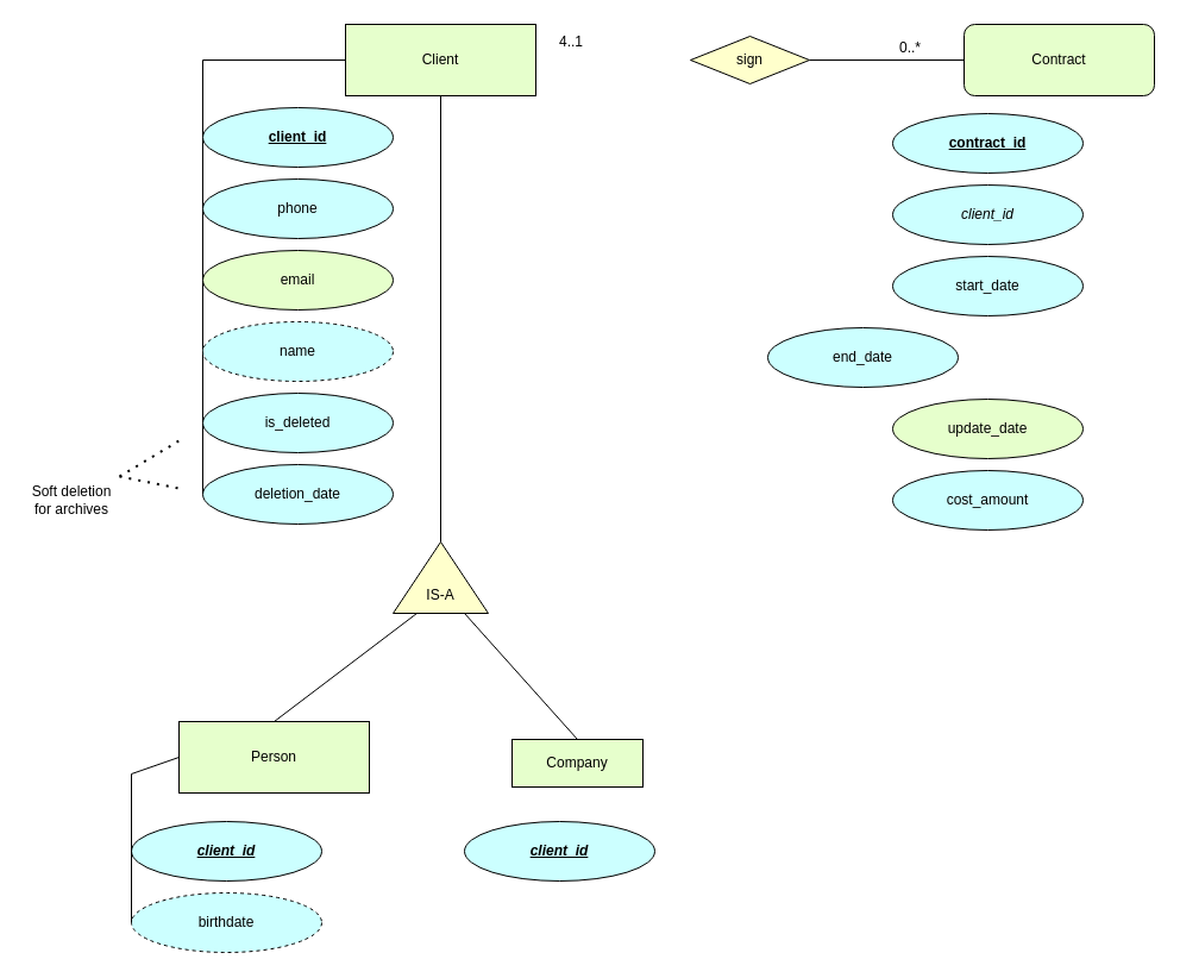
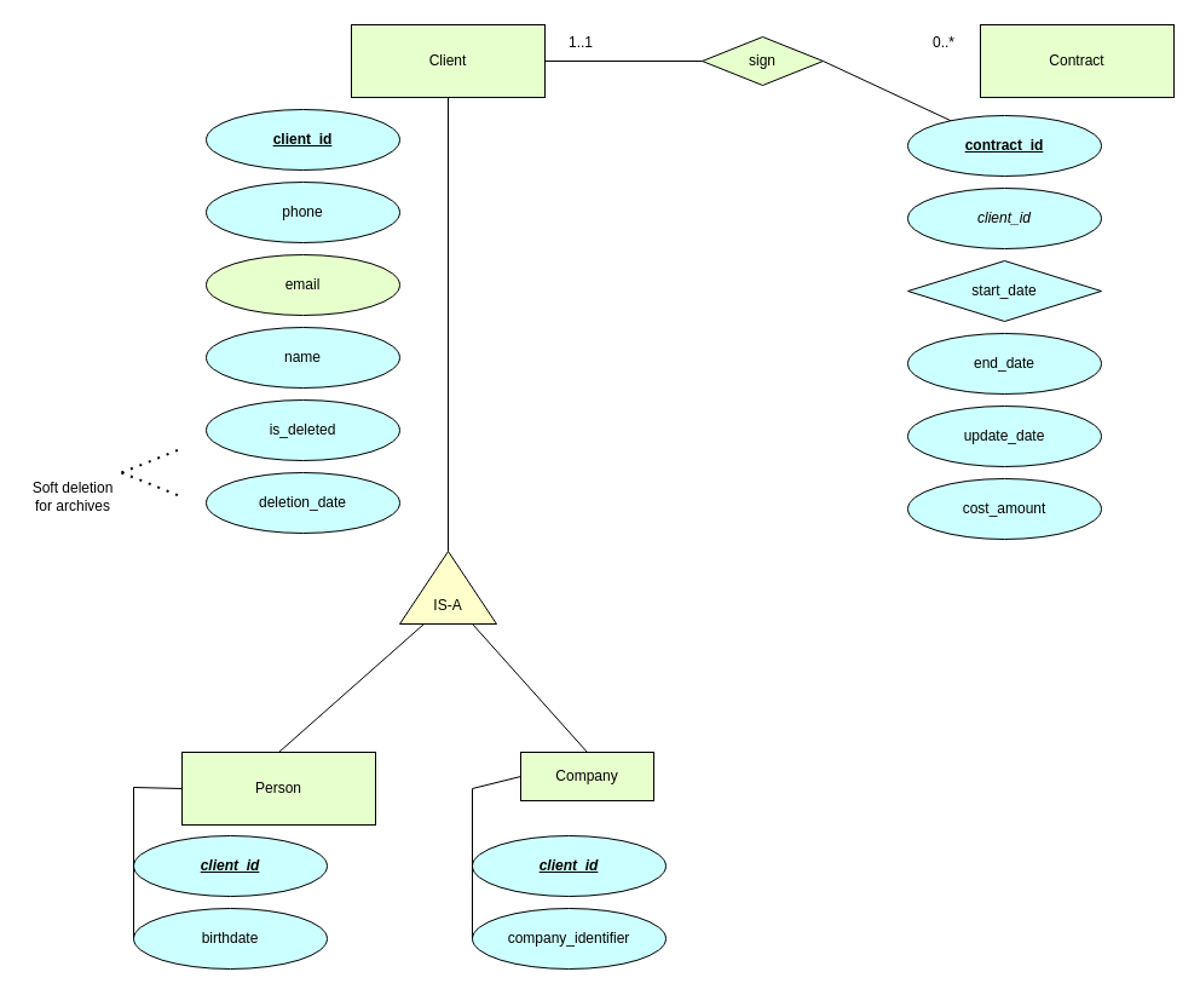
  <mxCell id="0" />
  <mxCell id="1" parent="0" />
- <mxCell id="2" value="" style="endArrow=none;html=1;rounded=0;entryX=0;entryY=0.5;entryDx=0;entryDy=0;exitX=0;exitY=0.5;exitDx=0;exitDy=0;" edge="1" parent="1" source="34" target="3"><mxGeometry width="50" height="50" relative="1" as="geometry"><mxPoint x="530" y="380" as="sourcePoint" /><mxPoint x="580" y="330" as="targetPoint" /><Array as="points"><mxPoint x="170" y="50" /></Array></mxGeometry></mxCell>
  <mxCell id="3" value="Client" style="rounded=0;whiteSpace=wrap;html=1;fillColor=#E6FFCC;" vertex="1" parent="1"><mxGeometry x="290" y="20" width="160" height="60" as="geometry" /></mxCell>
- <mxCell id="4" value="Contract" style="whiteSpace=wrap;html=1;fillColor=#E6FFCC;rounded=1;" vertex="1" parent="1"><mxGeometry x="810" y="20" width="160" height="60" as="geometry" /></mxCell>
+ <mxCell id="4" value="Contract" style="rounded=0;whiteSpace=wrap;html=1;fillColor=#E6FFCC;" vertex="1" parent="1"><mxGeometry x="810" y="20" width="160" height="60" as="geometry" /></mxCell>
  <mxCell id="5" value="phone" style="ellipse;whiteSpace=wrap;html=1;shadow=0;fillColor=#CCFFFF;" vertex="1" parent="1"><mxGeometry x="170" y="150" width="160" height="50" as="geometry" /></mxCell>
  <mxCell id="6" value="email" style="ellipse;whiteSpace=wrap;html=1;shadow=0;fillColor=#e6ffcc;" vertex="1" parent="1"><mxGeometry x="170" y="210" width="160" height="50" as="geometry" /></mxCell>
- <mxCell id="7" value="name" style="ellipse;whiteSpace=wrap;html=1;shadow=0;fillColor=#CCFFFF;dashed=1;" vertex="1" parent="1"><mxGeometry x="170" y="270" width="160" height="50" as="geometry" /></mxCell>
- <mxCell id="8" value="start_date" style="ellipse;whiteSpace=wrap;html=1;shadow=0;fillColor=#CCFFFF;" vertex="1" parent="1"><mxGeometry x="750" y="215" width="160" height="50" as="geometry" /></mxCell>
- <mxCell id="9" value="end_date" style="ellipse;whiteSpace=wrap;html=1;shadow=0;fillColor=#CCFFFF;" vertex="1" parent="1"><mxGeometry x="645" y="275" width="160" height="50" as="geometry" /></mxCell>
+ <mxCell id="7" value="name" style="ellipse;whiteSpace=wrap;html=1;shadow=0;fillColor=#CCFFFF;" vertex="1" parent="1"><mxGeometry x="170" y="270" width="160" height="50" as="geometry" /></mxCell>
+ <mxCell id="8" value="start_date" style="rhombus;whiteSpace=wrap;html=1;shadow=0;fillColor=#CCFFFF;" vertex="1" parent="1"><mxGeometry x="750" y="215" width="160" height="50" as="geometry" /></mxCell>
+ <mxCell id="9" value="end_date" style="ellipse;whiteSpace=wrap;html=1;shadow=0;fillColor=#CCFFFF;" vertex="1" parent="1"><mxGeometry x="750" y="275" width="160" height="50" as="geometry" /></mxCell>
  <mxCell id="10" value="cost_amount" style="ellipse;whiteSpace=wrap;html=1;shadow=0;fillColor=#CCFFFF;" vertex="1" parent="1"><mxGeometry x="750" y="395" width="160" height="50" as="geometry" /></mxCell>
- <mxCell id="11" value="update_date" style="ellipse;whiteSpace=wrap;html=1;shadow=0;fillColor=#e6ffcc;" vertex="1" parent="1"><mxGeometry x="750" y="335" width="160" height="50" as="geometry" /></mxCell>
- <mxCell id="12" value="Person" style="rounded=0;whiteSpace=wrap;html=1;fillColor=#E6FFCC;" vertex="1" parent="1"><mxGeometry x="150" y="606" width="160" height="60" as="geometry" /></mxCell>
+ <mxCell id="11" value="update_date" style="ellipse;whiteSpace=wrap;html=1;shadow=0;fillColor=#CCFFFF;" vertex="1" parent="1"><mxGeometry x="750" y="335" width="160" height="50" as="geometry" /></mxCell>
+ <mxCell id="12" value="Person" style="rounded=0;whiteSpace=wrap;html=1;fillColor=#E6FFCC;" vertex="1" parent="1"><mxGeometry x="150" y="621" width="160" height="60" as="geometry" /></mxCell>
  <mxCell id="13" value="Company" style="rounded=0;whiteSpace=wrap;html=1;fillColor=#E6FFCC;" vertex="1" parent="1"><mxGeometry x="430" y="621" width="110" height="40" as="geometry" /></mxCell>
- <mxCell id="14" value="birthdate" style="ellipse;whiteSpace=wrap;html=1;shadow=0;fillColor=#CCFFFF;dashed=1;" vertex="1" parent="1"><mxGeometry x="110" y="750" width="160" height="50" as="geometry" /></mxCell>
+ <mxCell id="14" value="birthdate" style="ellipse;whiteSpace=wrap;html=1;shadow=0;fillColor=#CCFFFF;" vertex="1" parent="1"><mxGeometry x="110" y="750" width="160" height="50" as="geometry" /></mxCell>
+ <mxCell id="15" value="company_identifier" style="ellipse;whiteSpace=wrap;html=1;fontStyle=0;shadow=0;fillColor=#CCFFFF;" vertex="1" parent="1"><mxGeometry x="390" y="750" width="160" height="50" as="geometry" /></mxCell>
  <mxCell id="16" value="" style="triangle;whiteSpace=wrap;html=1;rotation=-90;fillColor=#FFFFCC;" vertex="1" parent="1"><mxGeometry x="340" y="445" width="60" height="80" as="geometry" /></mxCell>
  <mxCell id="17" value="IS-A" style="text;html=1;whiteSpace=wrap;strokeColor=none;fillColor=none;align=center;verticalAlign=middle;rounded=0;" vertex="1" parent="1"><mxGeometry x="340" y="485" width="60" height="30" as="geometry" /></mxCell>
  <mxCell id="18" value="" style="endArrow=none;html=1;rounded=0;entryX=0.5;entryY=1;entryDx=0;entryDy=0;exitX=1;exitY=0.5;exitDx=0;exitDy=0;" edge="1" parent="1" source="16" target="3"><mxGeometry width="50" height="50" relative="1" as="geometry"><mxPoint x="730" y="450" as="sourcePoint" /><mxPoint x="780" y="400" as="targetPoint" /></mxGeometry></mxCell>
  <mxCell id="19" value="" style="endArrow=none;html=1;rounded=0;exitX=0.5;exitY=0;exitDx=0;exitDy=0;entryX=0;entryY=0.75;entryDx=0;entryDy=0;" edge="1" parent="1" source="13" target="16"><mxGeometry width="50" height="50" relative="1" as="geometry"><mxPoint x="730" y="565" as="sourcePoint" /><mxPoint x="430" y="515" as="targetPoint" /></mxGeometry></mxCell>
  <mxCell id="20" value="" style="endArrow=none;html=1;rounded=0;entryX=0;entryY=0.25;entryDx=0;entryDy=0;exitX=0.5;exitY=0;exitDx=0;exitDy=0;" edge="1" parent="1" source="12" target="16"><mxGeometry width="50" height="50" relative="1" as="geometry"><mxPoint x="420" y="635" as="sourcePoint" /><mxPoint x="360" y="555" as="targetPoint" /></mxGeometry></mxCell>
- <mxCell id="21" value="sign" style="rhombus;whiteSpace=wrap;html=1;fillColor=#FFFFCC;" vertex="1" parent="1"><mxGeometry x="580" y="30" width="100" height="40" as="geometry" /></mxCell>
- <mxCell id="23" value="" style="endArrow=none;html=1;rounded=0;entryX=0;entryY=0.5;entryDx=0;entryDy=0;exitX=1;exitY=0.5;exitDx=0;exitDy=0;" edge="1" parent="1" source="21" target="4"><mxGeometry width="50" height="50" relative="1" as="geometry"><mxPoint x="780" y="410" as="sourcePoint" /><mxPoint x="830" y="360" as="targetPoint" /></mxGeometry></mxCell>
- <mxCell id="24" value="4..1" style="text;html=1;whiteSpace=wrap;strokeColor=none;fillColor=none;align=center;verticalAlign=middle;rounded=0;" vertex="1" parent="1"><mxGeometry x="450" y="20" width="60" height="30" as="geometry" /></mxCell>
- <mxCell id="25" value="0..*" style="text;html=1;whiteSpace=wrap;strokeColor=none;fillColor=none;align=center;verticalAlign=middle;rounded=0;" vertex="1" parent="1"><mxGeometry x="735" y="25" width="60" height="30" as="geometry" /></mxCell>
+ <mxCell id="21" value="sign" style="rhombus;whiteSpace=wrap;html=1;fillColor=#e6ffcc;" vertex="1" parent="1"><mxGeometry x="580" y="30" width="100" height="40" as="geometry" /></mxCell>
+ <mxCell id="22" value="" style="endArrow=none;html=1;rounded=0;entryX=0;entryY=0.5;entryDx=0;entryDy=0;exitX=1;exitY=0.5;exitDx=0;exitDy=0;" edge="1" parent="1" source="3" target="21"><mxGeometry width="50" height="50" relative="1" as="geometry"><mxPoint x="780" y="410" as="sourcePoint" /><mxPoint x="830" y="360" as="targetPoint" /></mxGeometry></mxCell>
+ <mxCell id="23" value="" style="endArrow=none;html=1;rounded=0;exitX=1;exitY=0.5;exitDx=0;exitDy=0;" edge="1" parent="1" source="21" target="27"><mxGeometry width="50" height="50" relative="1" as="geometry"><mxPoint x="780" y="410" as="sourcePoint" /><mxPoint x="830" y="360" as="targetPoint" /></mxGeometry></mxCell>
+ <mxCell id="24" value="1..1" style="text;html=1;whiteSpace=wrap;strokeColor=none;fillColor=none;align=center;verticalAlign=middle;rounded=0;" vertex="1" parent="1"><mxGeometry x="450" y="20" width="60" height="30" as="geometry" /></mxCell>
+ <mxCell id="25" value="0..*" style="text;html=1;whiteSpace=wrap;strokeColor=none;fillColor=none;align=center;verticalAlign=middle;rounded=0;" vertex="1" parent="1"><mxGeometry x="750" y="20" width="60" height="30" as="geometry" /></mxCell>
  <mxCell id="26" value="&lt;i&gt;client_id&lt;/i&gt;" style="ellipse;whiteSpace=wrap;html=1;shadow=0;fillColor=#CCFFFF;" vertex="1" parent="1"><mxGeometry x="750" y="155" width="160" height="50" as="geometry" /></mxCell>
  <mxCell id="27" value="contract_id" style="ellipse;whiteSpace=wrap;html=1;fontStyle=5;shadow=0;fillColor=#CCFFFF;" vertex="1" parent="1"><mxGeometry x="750" y="95" width="160" height="50" as="geometry" /></mxCell>
  <mxCell id="28" value="client_id" style="ellipse;whiteSpace=wrap;html=1;fontStyle=5;shadow=0;fillColor=#CCFFFF;" vertex="1" parent="1"><mxGeometry x="170" y="90" width="160" height="50" as="geometry" /></mxCell>
  <mxCell id="29" value="client_id" style="ellipse;whiteSpace=wrap;html=1;fontStyle=7;shadow=0;fillColor=#CCFFFF;" vertex="1" parent="1"><mxGeometry x="390" y="690" width="160" height="50" as="geometry" /></mxCell>
  <mxCell id="30" value="client_id" style="ellipse;whiteSpace=wrap;html=1;fontStyle=7;shadow=0;fillColor=#CCFFFF;" vertex="1" parent="1"><mxGeometry x="110" y="690" width="160" height="50" as="geometry" /></mxCell>
  <mxCell id="31" value="" style="endArrow=none;html=1;rounded=0;entryX=0;entryY=0.5;entryDx=0;entryDy=0;exitX=0;exitY=0.5;exitDx=0;exitDy=0;" edge="1" parent="1" source="14" target="12"><mxGeometry width="50" height="50" relative="1" as="geometry"><mxPoint x="410" y="625" as="sourcePoint" /><mxPoint x="460" y="575" as="targetPoint" /><Array as="points"><mxPoint x="110" y="650" /></Array></mxGeometry></mxCell>
+ <mxCell id="32" value="" style="endArrow=none;html=1;rounded=0;entryX=0;entryY=0.5;entryDx=0;entryDy=0;exitX=0;exitY=0.5;exitDx=0;exitDy=0;" edge="1" parent="1" source="15" target="13"><mxGeometry width="50" height="50" relative="1" as="geometry"><mxPoint x="410" y="625" as="sourcePoint" /><mxPoint x="460" y="575" as="targetPoint" /><Array as="points"><mxPoint x="390" y="651" /></Array></mxGeometry></mxCell>
  <mxCell id="33" value="is_deleted" style="ellipse;whiteSpace=wrap;html=1;shadow=0;fillColor=#CCFFFF;" vertex="1" parent="1"><mxGeometry x="170" y="330" width="160" height="50" as="geometry" /></mxCell>
  <mxCell id="34" value="deletion_date" style="ellipse;whiteSpace=wrap;html=1;shadow=0;fillColor=#CCFFFF;" vertex="1" parent="1"><mxGeometry x="170" y="390" width="160" height="50" as="geometry" /></mxCell>
- <mxCell id="35" value="Soft deletion for archives" style="text;html=1;whiteSpace=wrap;strokeColor=none;fillColor=none;align=center;verticalAlign=middle;rounded=0;" vertex="1" parent="1"><mxGeometry x="20" y="400" width="80" height="40" as="geometry" /></mxCell>
+ <mxCell id="35" value="Soft deletion for archives" style="text;html=1;whiteSpace=wrap;strokeColor=none;fillColor=none;align=center;verticalAlign=middle;rounded=0;" vertex="1" parent="1"><mxGeometry x="20" y="390" width="80" height="40" as="geometry" /></mxCell>
  <mxCell id="36" value="" style="endArrow=none;dashed=1;html=1;dashPattern=1 3;strokeWidth=2;rounded=0;exitX=1;exitY=0;exitDx=0;exitDy=0;" edge="1" parent="1" source="35"><mxGeometry width="50" height="50" relative="1" as="geometry"><mxPoint x="410" y="390" as="sourcePoint" /><mxPoint x="150" y="370" as="targetPoint" /></mxGeometry></mxCell>
  <mxCell id="37" value="" style="endArrow=none;dashed=1;html=1;dashPattern=1 3;strokeWidth=2;rounded=0;exitX=1;exitY=0;exitDx=0;exitDy=0;" edge="1" parent="1" source="35"><mxGeometry width="50" height="50" relative="1" as="geometry"><mxPoint x="130" y="450" as="sourcePoint" /><mxPoint x="150" y="410" as="targetPoint" /></mxGeometry></mxCell>
